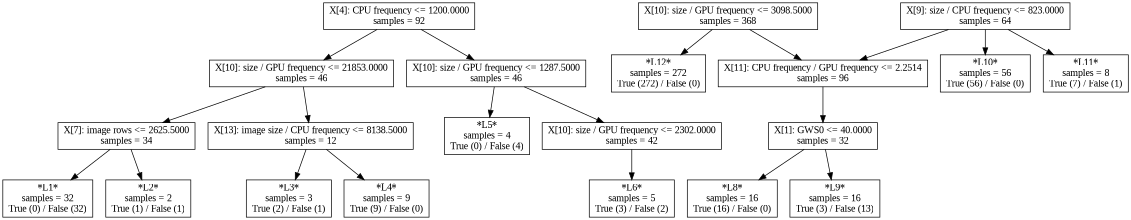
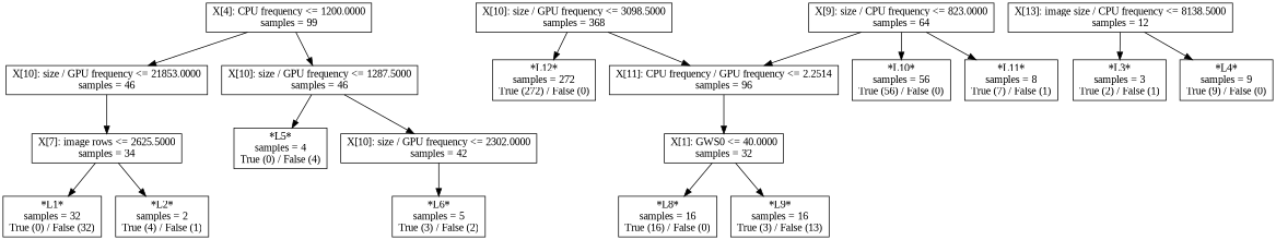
  digraph {
    fontname="Liberation Serif"
    node [fontname="Liberation Serif" shape=box]
    edge [fontname="Liberation Serif"]
-   n1 [label="X[4]: CPU frequency <= 1200.0000\nsamples = 92"]
+   n1 [label="X[4]: CPU frequency <= 1200.0000\nsamples = 99"]
    n2 [label="X[10]: size / GPU frequency <= 21853.0000\nsamples = 46"]
    n3 [label="X[10]: size / GPU frequency <= 1287.5000\nsamples = 46"]
    n4 [label="X[10]: size / GPU frequency <= 3098.5000\nsamples = 368"]
    n5 [label="X[11]: CPU frequency / GPU frequency <= 2.2514\nsamples = 96"]
    n6 [label="*L12*\nsamples = 272\nTrue (272) / False (0)"]
    n7 [label="X[7]: image rows <= 2625.5000\nsamples = 34"]
    n8 [label="X[13]: image size / CPU frequency <= 8138.5000\nsamples = 12"]
    n9 [label="*L5*\nsamples = 4\nTrue (0) / False (4)"]
    n10 [label="X[10]: size / GPU frequency <= 2302.0000\nsamples = 42"]
    n11 [label="*L1*\nsamples = 32\nTrue (0) / False (32)"]
-   n12 [label="*L2*\nsamples = 2\nTrue (1) / False (1)"]
+   n12 [label="*L2*\nsamples = 2\nTrue (4) / False (1)"]
    n13 [label="*L3*\nsamples = 3\nTrue (2) / False (1)"]
    n14 [label="*L4*\nsamples = 9\nTrue (9) / False (0)"]
    n15 [label="*L6*\nsamples = 5\nTrue (3) / False (2)"]
    n16 [label="X[1]: GWS0 <= 40.0000\nsamples = 32"]
    n17 [label="*L8*\nsamples = 16\nTrue (16) / False (0)"]
    n18 [label="*L9*\nsamples = 16\nTrue (3) / False (13)"]
    n19 [label="X[9]: size / CPU frequency <= 823.0000\nsamples = 64"]
    n20 [label="*L10*\nsamples = 56\nTrue (56) / False (0)"]
    n21 [label="*L11*\nsamples = 8\nTrue (7) / False (1)"]
    n1 -> n2
    n1 -> n3
    n2 -> n7
-   n2 -> n8
    n3 -> n9
    n3 -> n10
    n4 -> n5
    n4 -> n6
    n5 -> n16
    n7 -> n11
    n7 -> n12
    n8 -> n13
    n8 -> n14
    n10 -> n15
    n16 -> n17
    n16 -> n18
    n19 -> n5
    n19 -> n20
    n19 -> n21
  }
